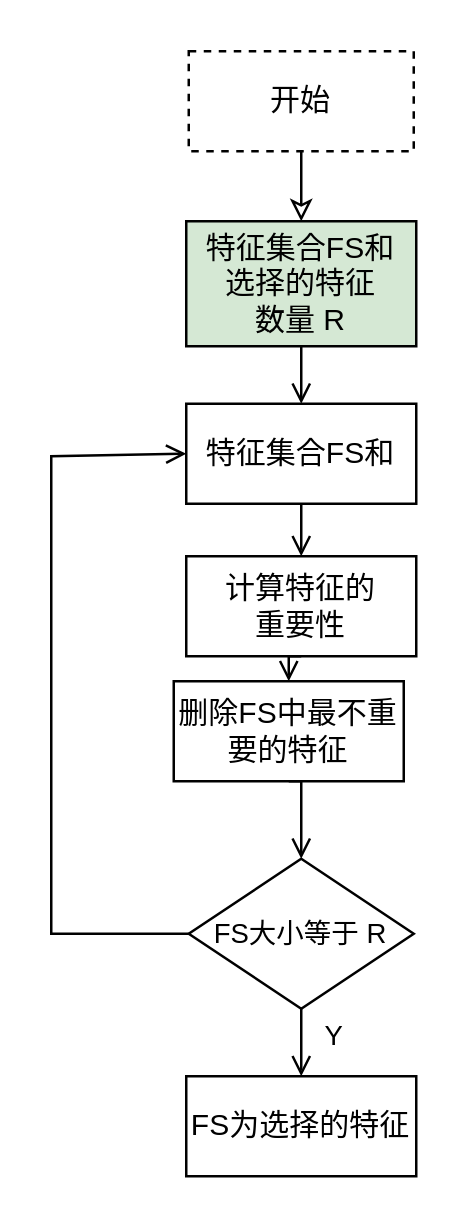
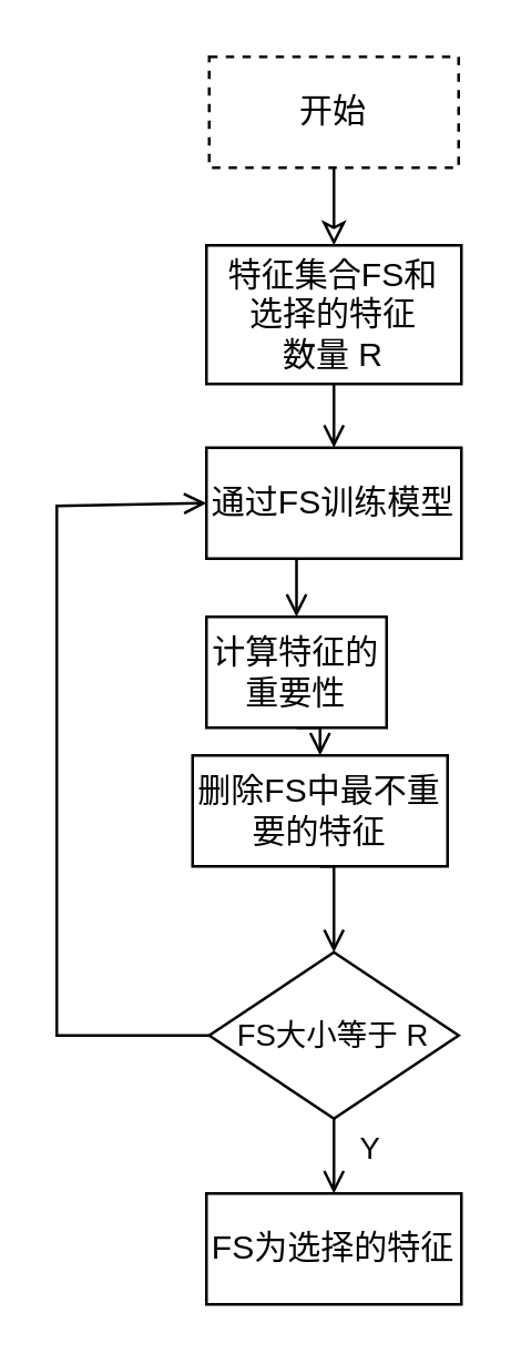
  <mxCell id="0" />
  <mxCell id="1" parent="0" />
  <mxCell id="2" style="edgeStyle=orthogonalEdgeStyle;rounded=0;orthogonalLoop=1;jettySize=auto;html=1;exitX=0.5;exitY=1;exitDx=0;exitDy=0;entryX=0.5;entryY=0;entryDx=0;entryDy=0;endArrow=classic;endFill=0;" edge="1" parent="1" source="3" target="5"><mxGeometry relative="1" as="geometry" /></mxCell>
  <mxCell id="3" value="开始" style="rounded=0;whiteSpace=wrap;html=1;dashed=1;" vertex="1" parent="1"><mxGeometry x="75" y="20" width="90" height="40" as="geometry" /></mxCell>
  <mxCell id="4" style="edgeStyle=orthogonalEdgeStyle;shape=connector;rounded=0;orthogonalLoop=1;jettySize=auto;html=1;exitX=0.5;exitY=1;exitDx=0;exitDy=0;entryX=0.5;entryY=0;entryDx=0;entryDy=0;labelBackgroundColor=default;strokeColor=default;fontFamily=Helvetica;fontSize=11;fontColor=default;endArrow=open;endFill=0;" edge="1" parent="1" source="5" target="7"><mxGeometry relative="1" as="geometry" /></mxCell>
- <mxCell id="5" value="特征集合FS和&lt;br&gt;选择的特征&lt;br&gt;数量 R" style="rounded=0;whiteSpace=wrap;html=1;fillColor=#d5e8d4;" vertex="1" parent="1"><mxGeometry x="74" y="88" width="92" height="50" as="geometry" /></mxCell>
+ <mxCell id="5" value="特征集合FS和&lt;br&gt;选择的特征&lt;br&gt;数量 R" style="rounded=0;whiteSpace=wrap;html=1;" vertex="1" parent="1"><mxGeometry x="74" y="88" width="92" height="50" as="geometry" /></mxCell>
  <mxCell id="6" style="edgeStyle=orthogonalEdgeStyle;shape=connector;rounded=0;orthogonalLoop=1;jettySize=auto;html=1;exitX=0.5;exitY=1;exitDx=0;exitDy=0;entryX=0.5;entryY=0;entryDx=0;entryDy=0;labelBackgroundColor=default;strokeColor=default;fontFamily=Helvetica;fontSize=11;fontColor=default;endArrow=open;endFill=0;" edge="1" parent="1" source="7" target="9"><mxGeometry relative="1" as="geometry" /></mxCell>
- <mxCell id="7" value="特征集合FS和" style="rounded=0;whiteSpace=wrap;html=1;" vertex="1" parent="1"><mxGeometry x="74" y="161" width="92" height="40" as="geometry" /></mxCell>
+ <mxCell id="7" value="通过FS训练模型" style="rounded=0;whiteSpace=wrap;html=1;" vertex="1" parent="1"><mxGeometry x="74" y="161" width="92" height="40" as="geometry" /></mxCell>
  <mxCell id="8" style="edgeStyle=orthogonalEdgeStyle;shape=connector;rounded=0;orthogonalLoop=1;jettySize=auto;html=1;exitX=0.5;exitY=1;exitDx=0;exitDy=0;entryX=0.5;entryY=0;entryDx=0;entryDy=0;labelBackgroundColor=default;strokeColor=default;fontFamily=Helvetica;fontSize=11;fontColor=default;endArrow=open;endFill=0;" edge="1" parent="1" source="9" target="11"><mxGeometry relative="1" as="geometry" /></mxCell>
- <mxCell id="9" value="计算特征的&lt;br&gt;重要性" style="rounded=0;whiteSpace=wrap;html=1;" vertex="1" parent="1"><mxGeometry x="74" y="222" width="92" height="40" as="geometry" /></mxCell>
+ <mxCell id="9" value="计算特征的&lt;br&gt;重要性" style="rounded=0;whiteSpace=wrap;html=1;" vertex="1" parent="1"><mxGeometry x="74" y="222" width="65" height="40" as="geometry" /></mxCell>
  <mxCell id="10" style="edgeStyle=orthogonalEdgeStyle;shape=connector;rounded=0;orthogonalLoop=1;jettySize=auto;html=1;exitX=0.5;exitY=1;exitDx=0;exitDy=0;labelBackgroundColor=default;strokeColor=default;fontFamily=Helvetica;fontSize=11;fontColor=default;endArrow=open;endFill=0;entryX=0.5;entryY=0;entryDx=0;entryDy=0;" edge="1" parent="1" source="11" target="14"><mxGeometry relative="1" as="geometry"><mxPoint x="120" y="362" as="targetPoint" /></mxGeometry></mxCell>
  <mxCell id="11" value="删除FS中最不重要的特征" style="rounded=0;whiteSpace=wrap;html=1;" vertex="1" parent="1"><mxGeometry x="69" y="272" width="92" height="40" as="geometry" /></mxCell>
  <mxCell id="12" style="edgeStyle=orthogonalEdgeStyle;shape=connector;rounded=0;orthogonalLoop=1;jettySize=auto;html=1;exitX=0;exitY=0.5;exitDx=0;exitDy=0;entryX=0;entryY=0.5;entryDx=0;entryDy=0;labelBackgroundColor=default;strokeColor=default;fontFamily=Helvetica;fontSize=11;fontColor=default;endArrow=open;endFill=0;" edge="1" parent="1" source="14" target="7"><mxGeometry relative="1" as="geometry"><Array as="points"><mxPoint x="20" y="373" /><mxPoint x="20" y="182" /></Array></mxGeometry></mxCell>
  <mxCell id="13" style="edgeStyle=orthogonalEdgeStyle;shape=connector;rounded=0;orthogonalLoop=1;jettySize=auto;html=1;exitX=0.5;exitY=1;exitDx=0;exitDy=0;labelBackgroundColor=default;strokeColor=default;fontFamily=Helvetica;fontSize=11;fontColor=default;endArrow=open;endFill=0;entryX=0.5;entryY=0;entryDx=0;entryDy=0;" edge="1" parent="1" target="15"><mxGeometry relative="1" as="geometry"><mxPoint x="120" y="399" as="sourcePoint" /><mxPoint x="120" y="439" as="targetPoint" /></mxGeometry></mxCell>
  <mxCell id="14" value="FS大小等于 R" style="shape=rhombus;html=1;dashed=0;whiteSpace=wrap;perimeter=rhombusPerimeter;fontFamily=Helvetica;fontSize=11;fontColor=default;" vertex="1" parent="1"><mxGeometry x="75" y="343" width="90" height="60" as="geometry" /></mxCell>
  <mxCell id="15" value="FS为选择的特征" style="rounded=0;whiteSpace=wrap;html=1;" vertex="1" parent="1"><mxGeometry x="74" y="430" width="92" height="40" as="geometry" /></mxCell>
  <mxCell id="16" value="Y" style="text;html=1;align=center;verticalAlign=middle;resizable=0;points=[];autosize=1;strokeColor=none;fillColor=none;fontSize=11;fontFamily=Helvetica;fontColor=default;" vertex="1" parent="1"><mxGeometry x="118" y="399" width="30" height="30" as="geometry" /></mxCell>
